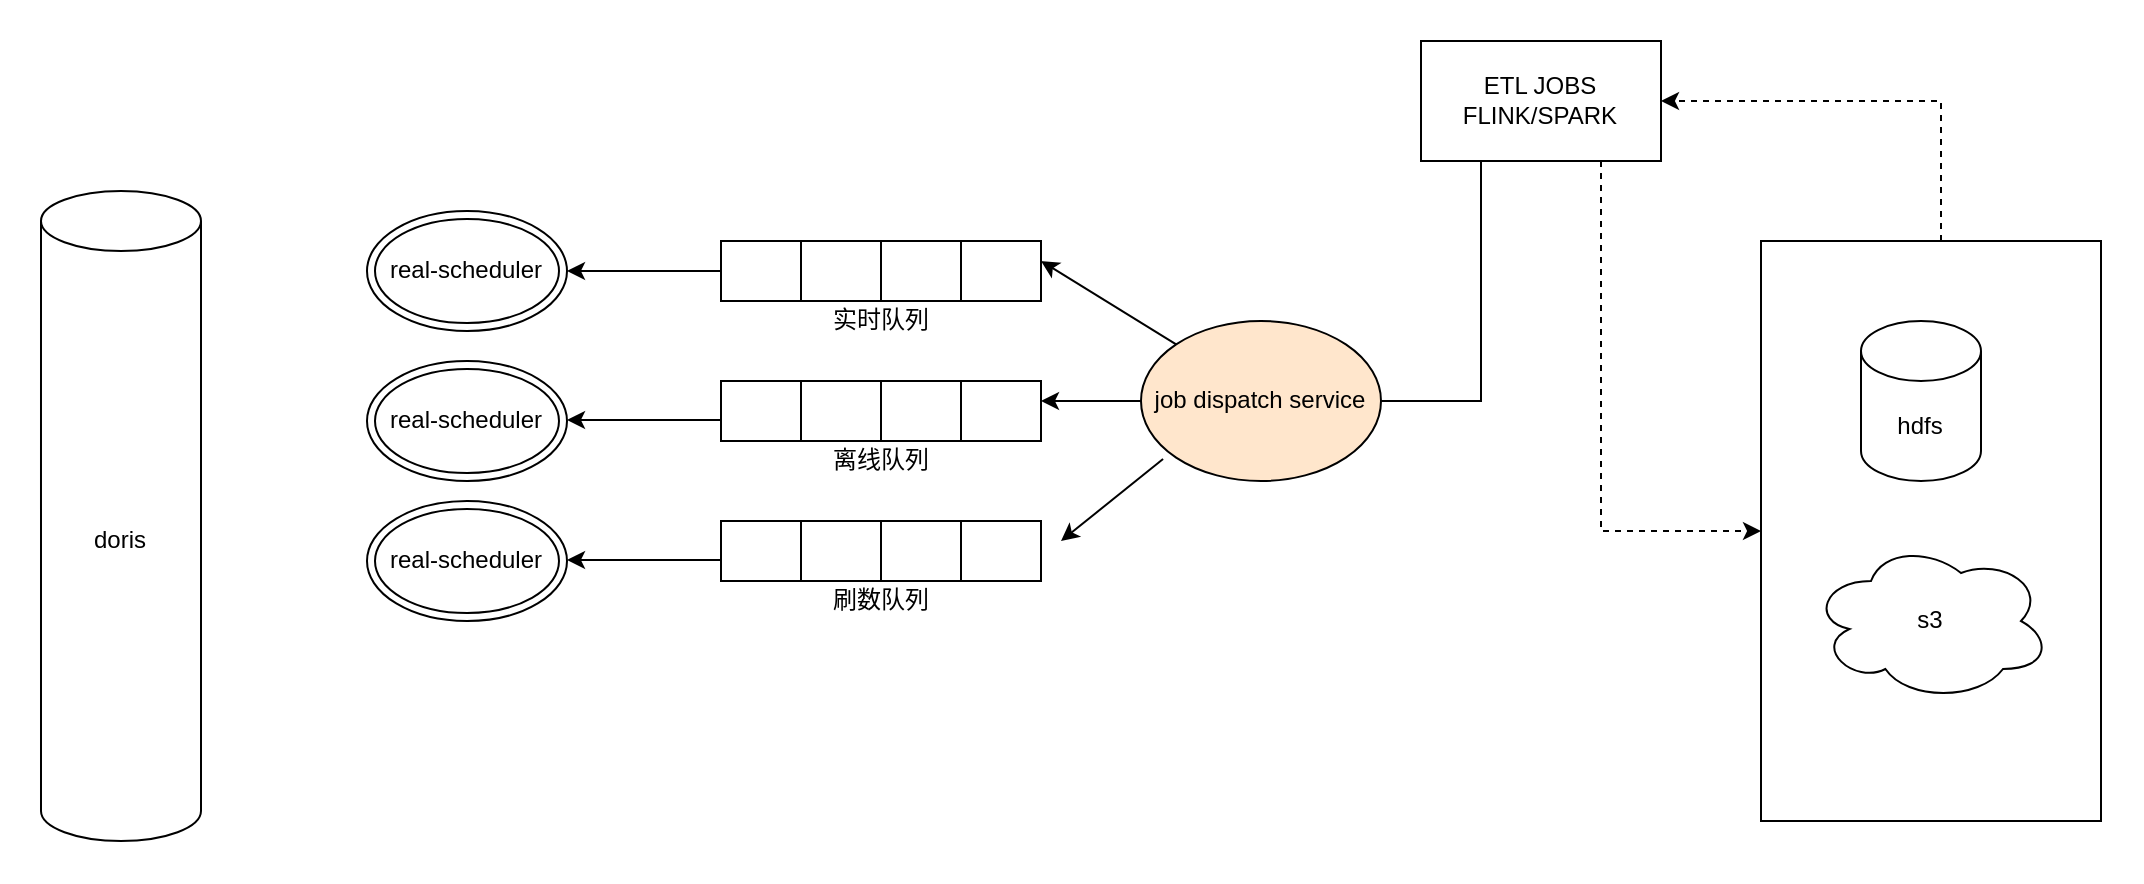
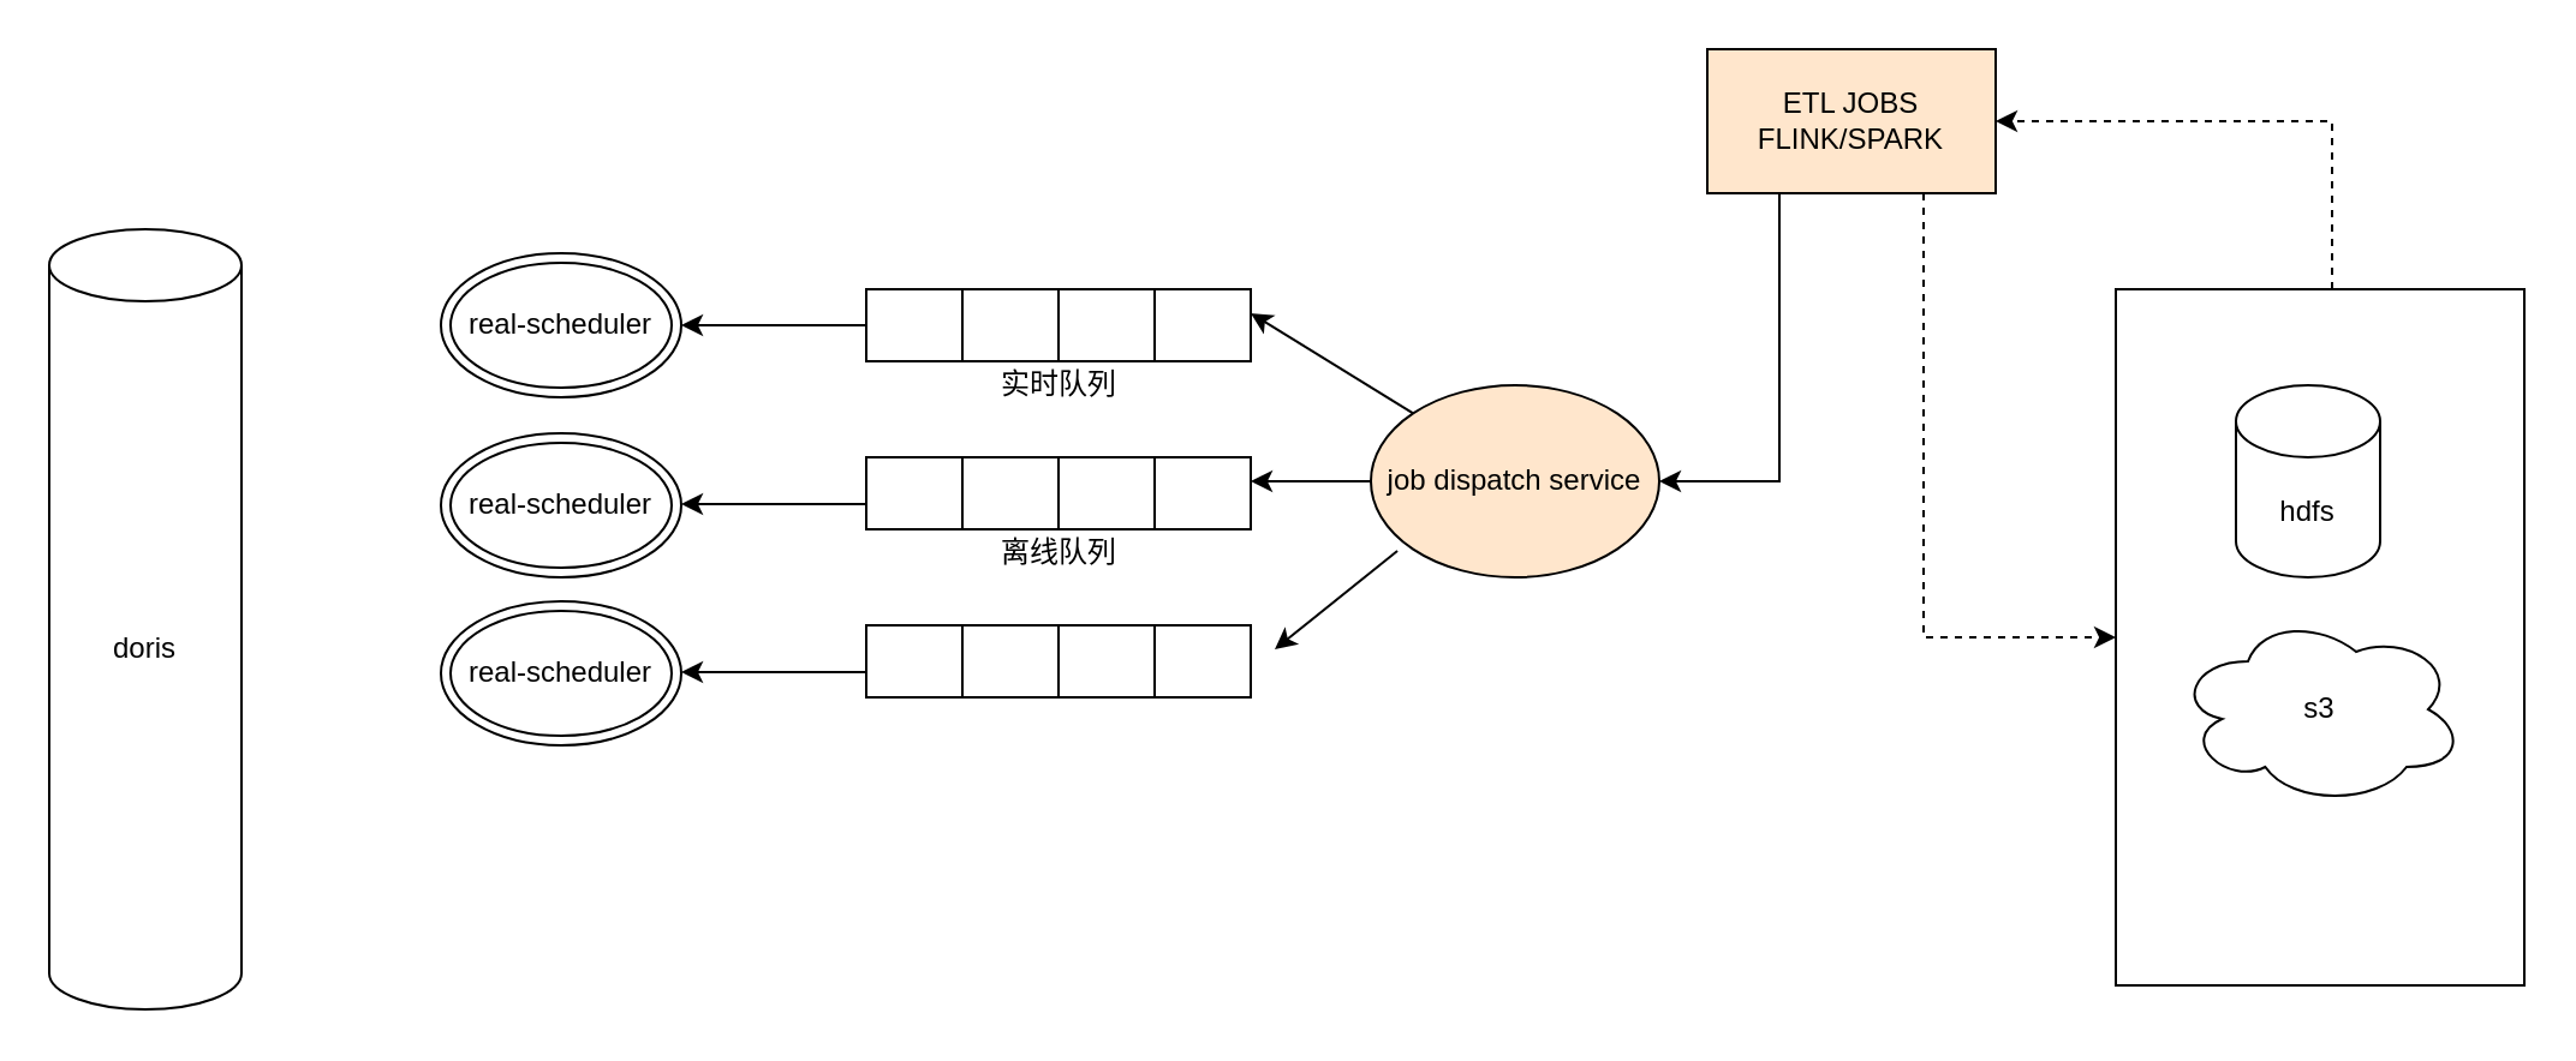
  <mxCell id="0" />
  <mxCell id="1" parent="0" />
  <mxCell id="2" value="" style="group" vertex="1" connectable="0" parent="1"><mxGeometry x="360" y="120" width="160" height="50" as="geometry" /></mxCell>
  <mxCell id="3" value="" style="group" vertex="1" connectable="0" parent="2"><mxGeometry width="160" height="30" as="geometry" /></mxCell>
  <mxCell id="4" value="" style="rounded=0;whiteSpace=wrap;html=1;" vertex="1" parent="3"><mxGeometry width="40" height="30" as="geometry" /></mxCell>
  <mxCell id="5" value="" style="rounded=0;whiteSpace=wrap;html=1;" vertex="1" parent="3"><mxGeometry x="40" width="40" height="30" as="geometry" /></mxCell>
  <mxCell id="6" value="" style="rounded=0;whiteSpace=wrap;html=1;" vertex="1" parent="3"><mxGeometry x="80" width="40" height="30" as="geometry" /></mxCell>
  <mxCell id="7" value="" style="rounded=0;whiteSpace=wrap;html=1;" vertex="1" parent="3"><mxGeometry x="120" width="40" height="30" as="geometry" /></mxCell>
  <mxCell id="8" value="实时队列" style="text;html=1;align=center;verticalAlign=middle;resizable=0;points=[];autosize=1;strokeColor=none;fillColor=none;" vertex="1" parent="2"><mxGeometry x="50" y="30" width="60" height="20" as="geometry" /></mxCell>
  <mxCell id="9" value="" style="group" vertex="1" connectable="0" parent="1"><mxGeometry x="360" y="190" width="160" height="50" as="geometry" /></mxCell>
  <mxCell id="10" value="" style="group" vertex="1" connectable="0" parent="9"><mxGeometry width="160" height="30" as="geometry" /></mxCell>
  <mxCell id="11" value="" style="rounded=0;whiteSpace=wrap;html=1;" vertex="1" parent="10"><mxGeometry width="40" height="30" as="geometry" /></mxCell>
  <mxCell id="12" value="" style="rounded=0;whiteSpace=wrap;html=1;" vertex="1" parent="10"><mxGeometry x="40" width="40" height="30" as="geometry" /></mxCell>
  <mxCell id="13" value="" style="rounded=0;whiteSpace=wrap;html=1;" vertex="1" parent="10"><mxGeometry x="80" width="40" height="30" as="geometry" /></mxCell>
  <mxCell id="14" value="" style="rounded=0;whiteSpace=wrap;html=1;" vertex="1" parent="10"><mxGeometry x="120" width="40" height="30" as="geometry" /></mxCell>
  <mxCell id="15" value="离线队列" style="text;html=1;align=center;verticalAlign=middle;resizable=0;points=[];autosize=1;strokeColor=none;fillColor=none;" vertex="1" parent="9"><mxGeometry x="50" y="30" width="60" height="20" as="geometry" /></mxCell>
  <mxCell id="16" value="" style="group" vertex="1" connectable="0" parent="1"><mxGeometry x="360" y="260" width="160" height="50" as="geometry" /></mxCell>
  <mxCell id="17" value="" style="group" vertex="1" connectable="0" parent="16"><mxGeometry width="160" height="30" as="geometry" /></mxCell>
  <mxCell id="18" value="" style="rounded=0;whiteSpace=wrap;html=1;" vertex="1" parent="17"><mxGeometry width="40" height="30" as="geometry" /></mxCell>
  <mxCell id="19" value="" style="rounded=0;whiteSpace=wrap;html=1;" vertex="1" parent="17"><mxGeometry x="40" width="40" height="30" as="geometry" /></mxCell>
  <mxCell id="20" value="" style="rounded=0;whiteSpace=wrap;html=1;" vertex="1" parent="17"><mxGeometry x="80" width="40" height="30" as="geometry" /></mxCell>
  <mxCell id="21" value="" style="rounded=0;whiteSpace=wrap;html=1;" vertex="1" parent="17"><mxGeometry x="120" width="40" height="30" as="geometry" /></mxCell>
- <mxCell id="22" value="刷数队列" style="text;html=1;align=center;verticalAlign=middle;resizable=0;points=[];autosize=1;strokeColor=none;fillColor=none;" vertex="1" parent="16"><mxGeometry x="50" y="30" width="60" height="20" as="geometry" /></mxCell>
  <mxCell id="23" value="job dispatch service" style="ellipse;whiteSpace=wrap;html=1;fillColor=#ffe6cc;" vertex="1" parent="1"><mxGeometry x="570" y="160" width="120" height="80" as="geometry" /></mxCell>
  <mxCell id="24" value="" style="endArrow=classic;html=1;rounded=0;exitX=0;exitY=0;exitDx=0;exitDy=0;" edge="1" parent="1" source="23"><mxGeometry width="50" height="50" relative="1" as="geometry"><mxPoint x="590" y="180" as="sourcePoint" /><mxPoint x="520" y="130" as="targetPoint" /></mxGeometry></mxCell>
  <mxCell id="25" value="" style="endArrow=classic;html=1;rounded=0;exitX=0;exitY=0.5;exitDx=0;exitDy=0;" edge="1" parent="1" source="23"><mxGeometry width="50" height="50" relative="1" as="geometry"><mxPoint x="570" y="210" as="sourcePoint" /><mxPoint x="520" y="200" as="targetPoint" /></mxGeometry></mxCell>
  <mxCell id="26" value="" style="endArrow=classic;html=1;rounded=0;exitX=0.092;exitY=0.863;exitDx=0;exitDy=0;exitPerimeter=0;" edge="1" parent="1" source="23"><mxGeometry width="50" height="50" relative="1" as="geometry"><mxPoint x="580" y="280" as="sourcePoint" /><mxPoint x="530" y="270" as="targetPoint" /></mxGeometry></mxCell>
- <mxCell id="27" value="ETL JOBS&lt;br&gt;FLINK/SPARK" style="rounded=0;whiteSpace=wrap;html=1;" vertex="1" parent="1"><mxGeometry x="710" y="20" width="120" height="60" as="geometry" /></mxCell>
+ <mxCell id="27" value="ETL JOBS&lt;br&gt;FLINK/SPARK" style="rounded=0;whiteSpace=wrap;html=1;fillColor=#ffe6cc;" vertex="1" parent="1"><mxGeometry x="710" y="20" width="120" height="60" as="geometry" /></mxCell>
  <mxCell id="28" value="" style="rounded=0;whiteSpace=wrap;html=1;" vertex="1" parent="1"><mxGeometry x="880" y="120" width="170" height="290" as="geometry" /></mxCell>
  <mxCell id="29" value="hdfs" style="shape=cylinder3;whiteSpace=wrap;html=1;boundedLbl=1;backgroundOutline=1;size=15;" vertex="1" parent="1"><mxGeometry x="930" y="160" width="60" height="80" as="geometry" /></mxCell>
- <mxCell id="30" value="s3" style="ellipse;shape=cloud;whiteSpace=wrap;html=1;" vertex="1" parent="1"><mxGeometry x="905" y="270" width="120" height="80" as="geometry" /></mxCell>
+ <mxCell id="30" value="s3" style="ellipse;shape=cloud;whiteSpace=wrap;html=1;" vertex="1" parent="1"><mxGeometry x="905" y="255" width="120" height="80" as="geometry" /></mxCell>
  <mxCell id="31" value="" style="endArrow=classic;html=1;rounded=0;edgeStyle=orthogonalEdgeStyle;entryX=1;entryY=0.5;entryDx=0;entryDy=0;fixDash=0;dashed=1;" edge="1" parent="1" target="27"><mxGeometry width="50" height="50" relative="1" as="geometry"><mxPoint x="970" y="120" as="sourcePoint" /><mxPoint x="920" y="70" as="targetPoint" /><Array as="points"><mxPoint x="970" y="50" /></Array></mxGeometry></mxCell>
  <mxCell id="32" value="" style="endArrow=classic;html=1;rounded=0;dashed=1;exitX=0.75;exitY=1;exitDx=0;exitDy=0;edgeStyle=orthogonalEdgeStyle;entryX=0;entryY=0.5;entryDx=0;entryDy=0;" edge="1" parent="1" source="27" target="28"><mxGeometry width="50" height="50" relative="1" as="geometry"><mxPoint x="790" y="150" as="sourcePoint" /><mxPoint x="800" y="360" as="targetPoint" /><Array as="points"><mxPoint x="800" y="265" /></Array></mxGeometry></mxCell>
- <mxCell id="33" value="" style="endArrow=none;html=1;rounded=0;exitX=0.25;exitY=1;exitDx=0;exitDy=0;edgeStyle=orthogonalEdgeStyle;entryX=1;entryY=0.5;entryDx=0;entryDy=0;" edge="1" parent="1" source="27" target="23"><mxGeometry width="50" height="50" relative="1" as="geometry"><mxPoint x="630" y="320" as="sourcePoint" /><mxPoint x="740" y="200" as="targetPoint" /><Array as="points"><mxPoint x="740" y="200" /></Array></mxGeometry></mxCell>
+ <mxCell id="33" value="" style="endArrow=classic;html=1;rounded=0;exitX=0.25;exitY=1;exitDx=0;exitDy=0;edgeStyle=orthogonalEdgeStyle;entryX=1;entryY=0.5;entryDx=0;entryDy=0;" edge="1" parent="1" source="27" target="23"><mxGeometry width="50" height="50" relative="1" as="geometry"><mxPoint x="630" y="320" as="sourcePoint" /><mxPoint x="740" y="200" as="targetPoint" /><Array as="points"><mxPoint x="740" y="200" /></Array></mxGeometry></mxCell>
  <mxCell id="34" value="doris" style="shape=cylinder3;whiteSpace=wrap;html=1;boundedLbl=1;backgroundOutline=1;size=15;" vertex="1" parent="1"><mxGeometry x="20" y="95" width="80" height="325" as="geometry" /></mxCell>
  <mxCell id="35" value="real-scheduler" style="ellipse;shape=doubleEllipse;whiteSpace=wrap;html=1;" vertex="1" parent="1"><mxGeometry x="183" y="105" width="100" height="60" as="geometry" /></mxCell>
  <mxCell id="36" value="real-scheduler" style="ellipse;shape=doubleEllipse;whiteSpace=wrap;html=1;" vertex="1" parent="1"><mxGeometry x="183" y="180" width="100" height="60" as="geometry" /></mxCell>
  <mxCell id="37" value="real-scheduler" style="ellipse;shape=doubleEllipse;whiteSpace=wrap;html=1;" vertex="1" parent="1"><mxGeometry x="183" y="250" width="100" height="60" as="geometry" /></mxCell>
  <mxCell id="38" value="" style="endArrow=classic;html=1;rounded=0;exitX=0;exitY=0.5;exitDx=0;exitDy=0;entryX=1;entryY=0.5;entryDx=0;entryDy=0;" edge="1" parent="1" source="4" target="35"><mxGeometry width="50" height="50" relative="1" as="geometry"><mxPoint x="350" y="139.5" as="sourcePoint" /><mxPoint x="300" y="139.5" as="targetPoint" /></mxGeometry></mxCell>
  <mxCell id="39" value="" style="endArrow=classic;html=1;rounded=0;exitX=0;exitY=0.5;exitDx=0;exitDy=0;entryX=1;entryY=0.5;entryDx=0;entryDy=0;" edge="1" parent="1"><mxGeometry width="50" height="50" relative="1" as="geometry"><mxPoint x="360" y="209.5" as="sourcePoint" /><mxPoint x="283" y="209.5" as="targetPoint" /></mxGeometry></mxCell>
  <mxCell id="40" value="" style="endArrow=classic;html=1;rounded=0;exitX=0;exitY=0.5;exitDx=0;exitDy=0;entryX=1;entryY=0.5;entryDx=0;entryDy=0;" edge="1" parent="1"><mxGeometry width="50" height="50" relative="1" as="geometry"><mxPoint x="360" y="279.5" as="sourcePoint" /><mxPoint x="283" y="279.5" as="targetPoint" /></mxGeometry></mxCell>
